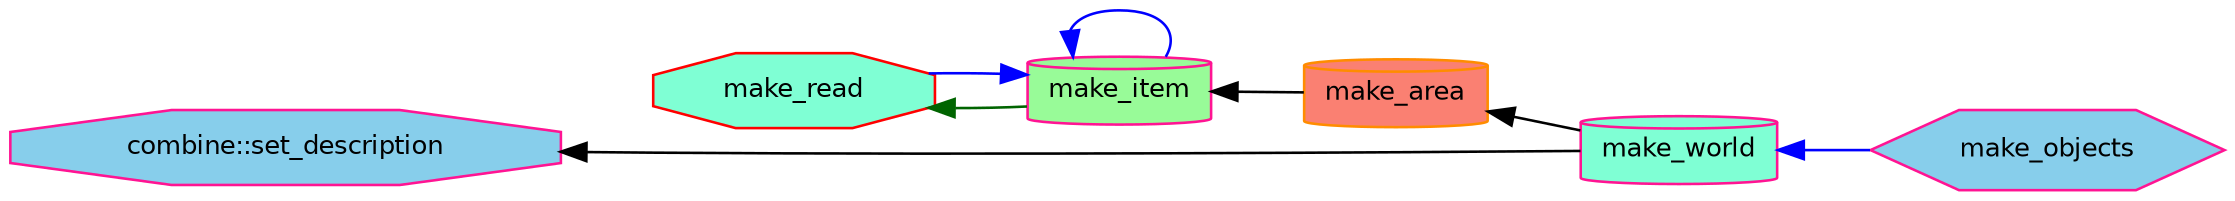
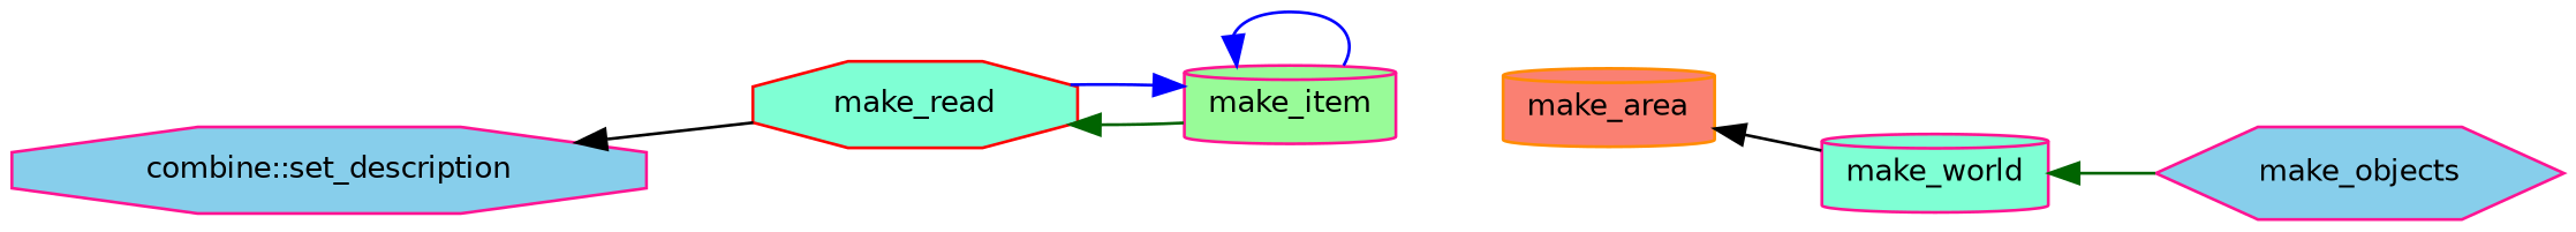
  digraph {
    rankdir=LR
    node [color=deeppink fillcolor=skyblue fontname=Helvetica fontsize=10 shape=cylinder style=filled]
    edge [color=black dir=back fontname=Helvetica fontsize=10 labelfontname=Helvetica labelfontsize=10 style=solid]
    n1 [fontcolor=black height=0.2 label="combine::set_description" shape=octagon width=0.4]
    n2 [color=red fillcolor=aquamarine height=0.2 label=make_read shape=octagon width=0.4]
    n3 [fillcolor=palegreen height=0.2 label=make_item width=0.4]
    n4 [color=darkorange fillcolor=salmon height=0.2 label=make_area width=0.4]
    n5 [fillcolor=aquamarine height=0.2 label=make_world width=0.4]
    n6 [height=0.2 label=make_objects shape=hexagon width=0.4]
-   n1 -> n5
+   n1 -> n2
    n2 -> n3 [color=darkgreen]
    n3 -> n2 [color=blue]
    n3 -> n3 [color=blue]
-   n3 -> n4
    n4 -> n5
-   n5 -> n6 [color=blue]
+   n5 -> n6 [color=darkgreen]
  }
